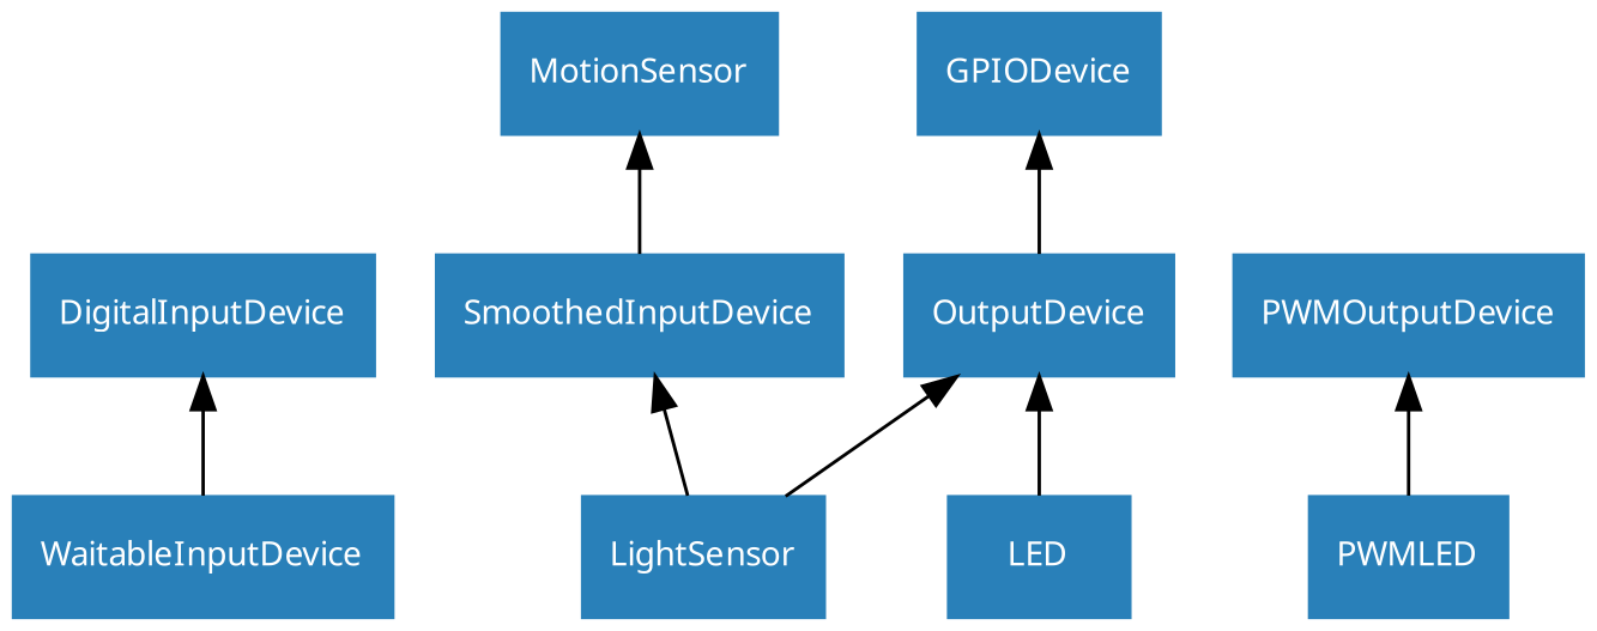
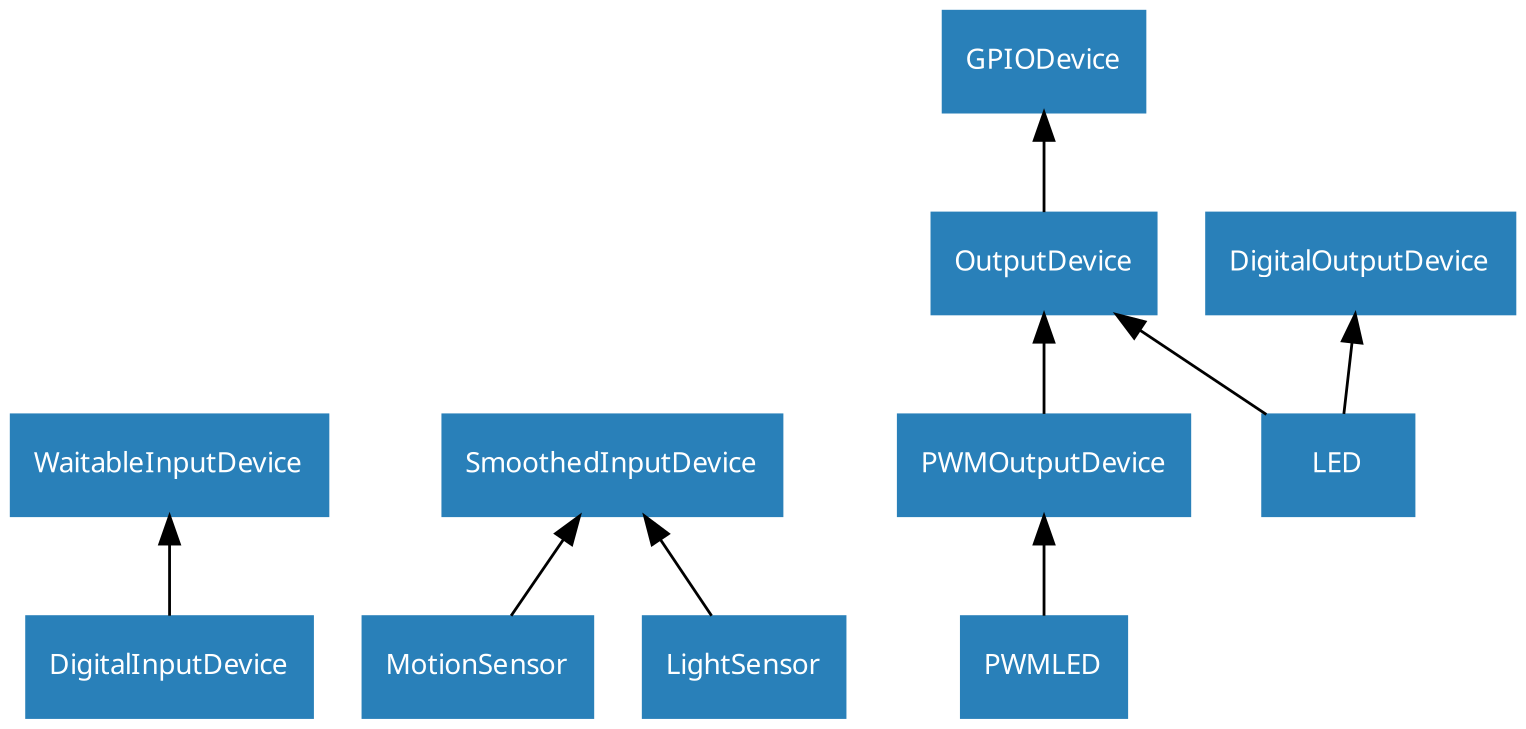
  digraph {
    rankdir=BT
    node [color="#2980b9" fontcolor="#ffffff" fontname=Sans fontsize=10 shape=rect style=filled]
    DigitalInputDevice
    WaitableInputDevice
    MotionSensor
    SmoothedInputDevice
    LightSensor
    OutputDevice
    GPIODevice
    LED
+   DigitalOutputDevice
    PWMOutputDevice
    PWMLED
-   WaitableInputDevice -> DigitalInputDevice
-   SmoothedInputDevice -> MotionSensor
+   DigitalInputDevice -> WaitableInputDevice
+   MotionSensor -> SmoothedInputDevice
    LightSensor -> SmoothedInputDevice
    OutputDevice -> GPIODevice
    LED -> OutputDevice
-   LightSensor -> OutputDevice
+   LED -> DigitalOutputDevice
+   PWMOutputDevice -> OutputDevice
    PWMLED -> PWMOutputDevice
  }
